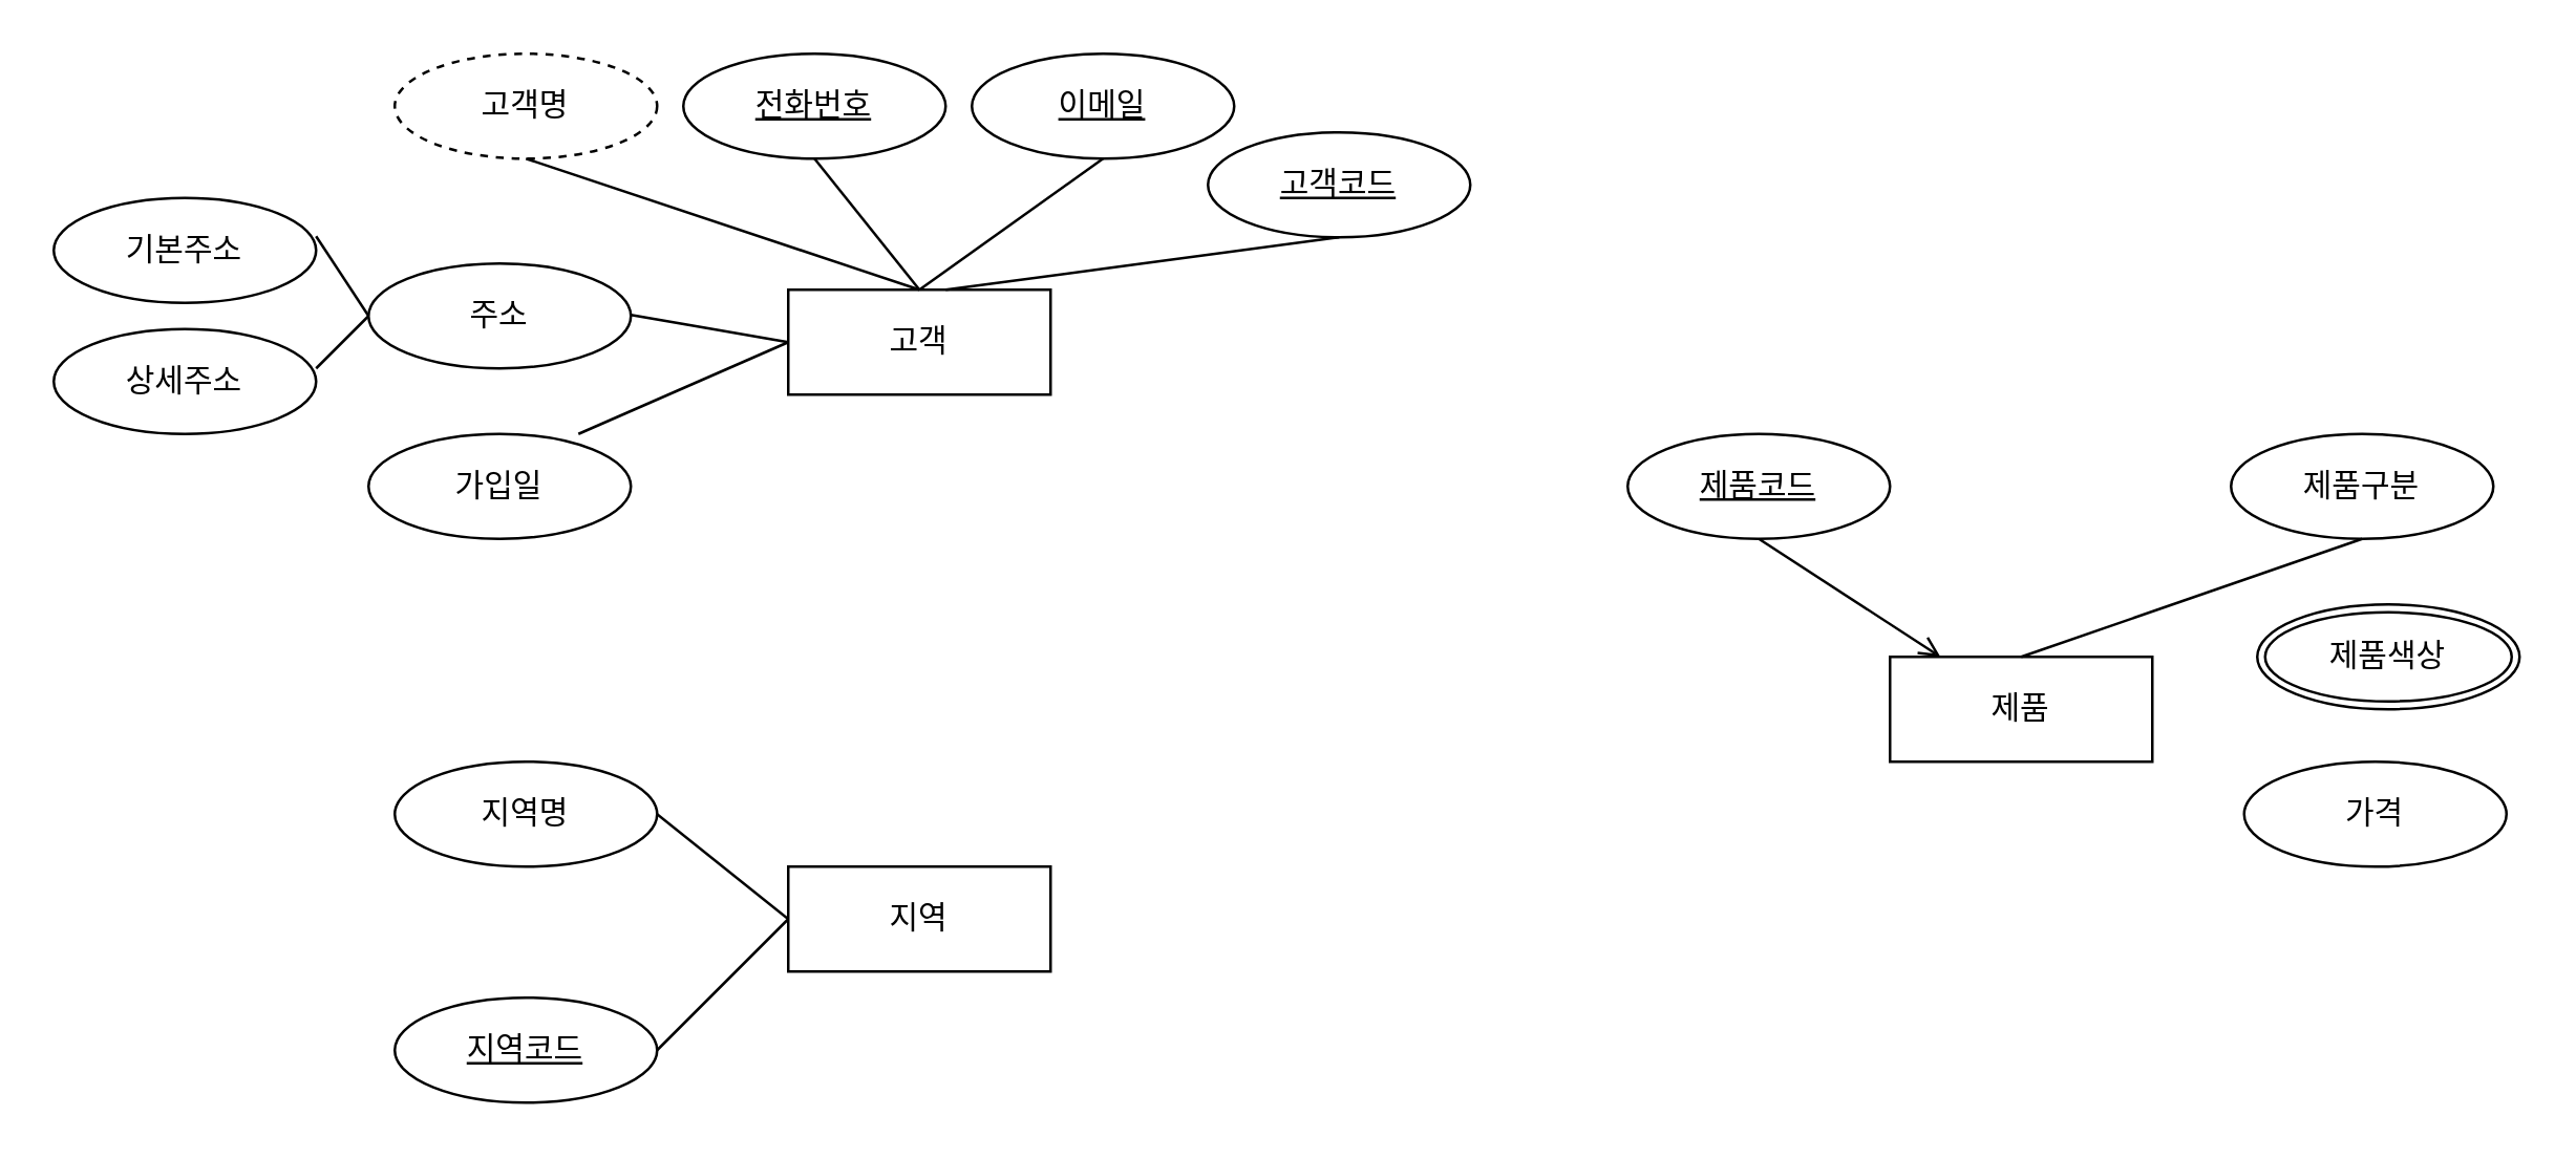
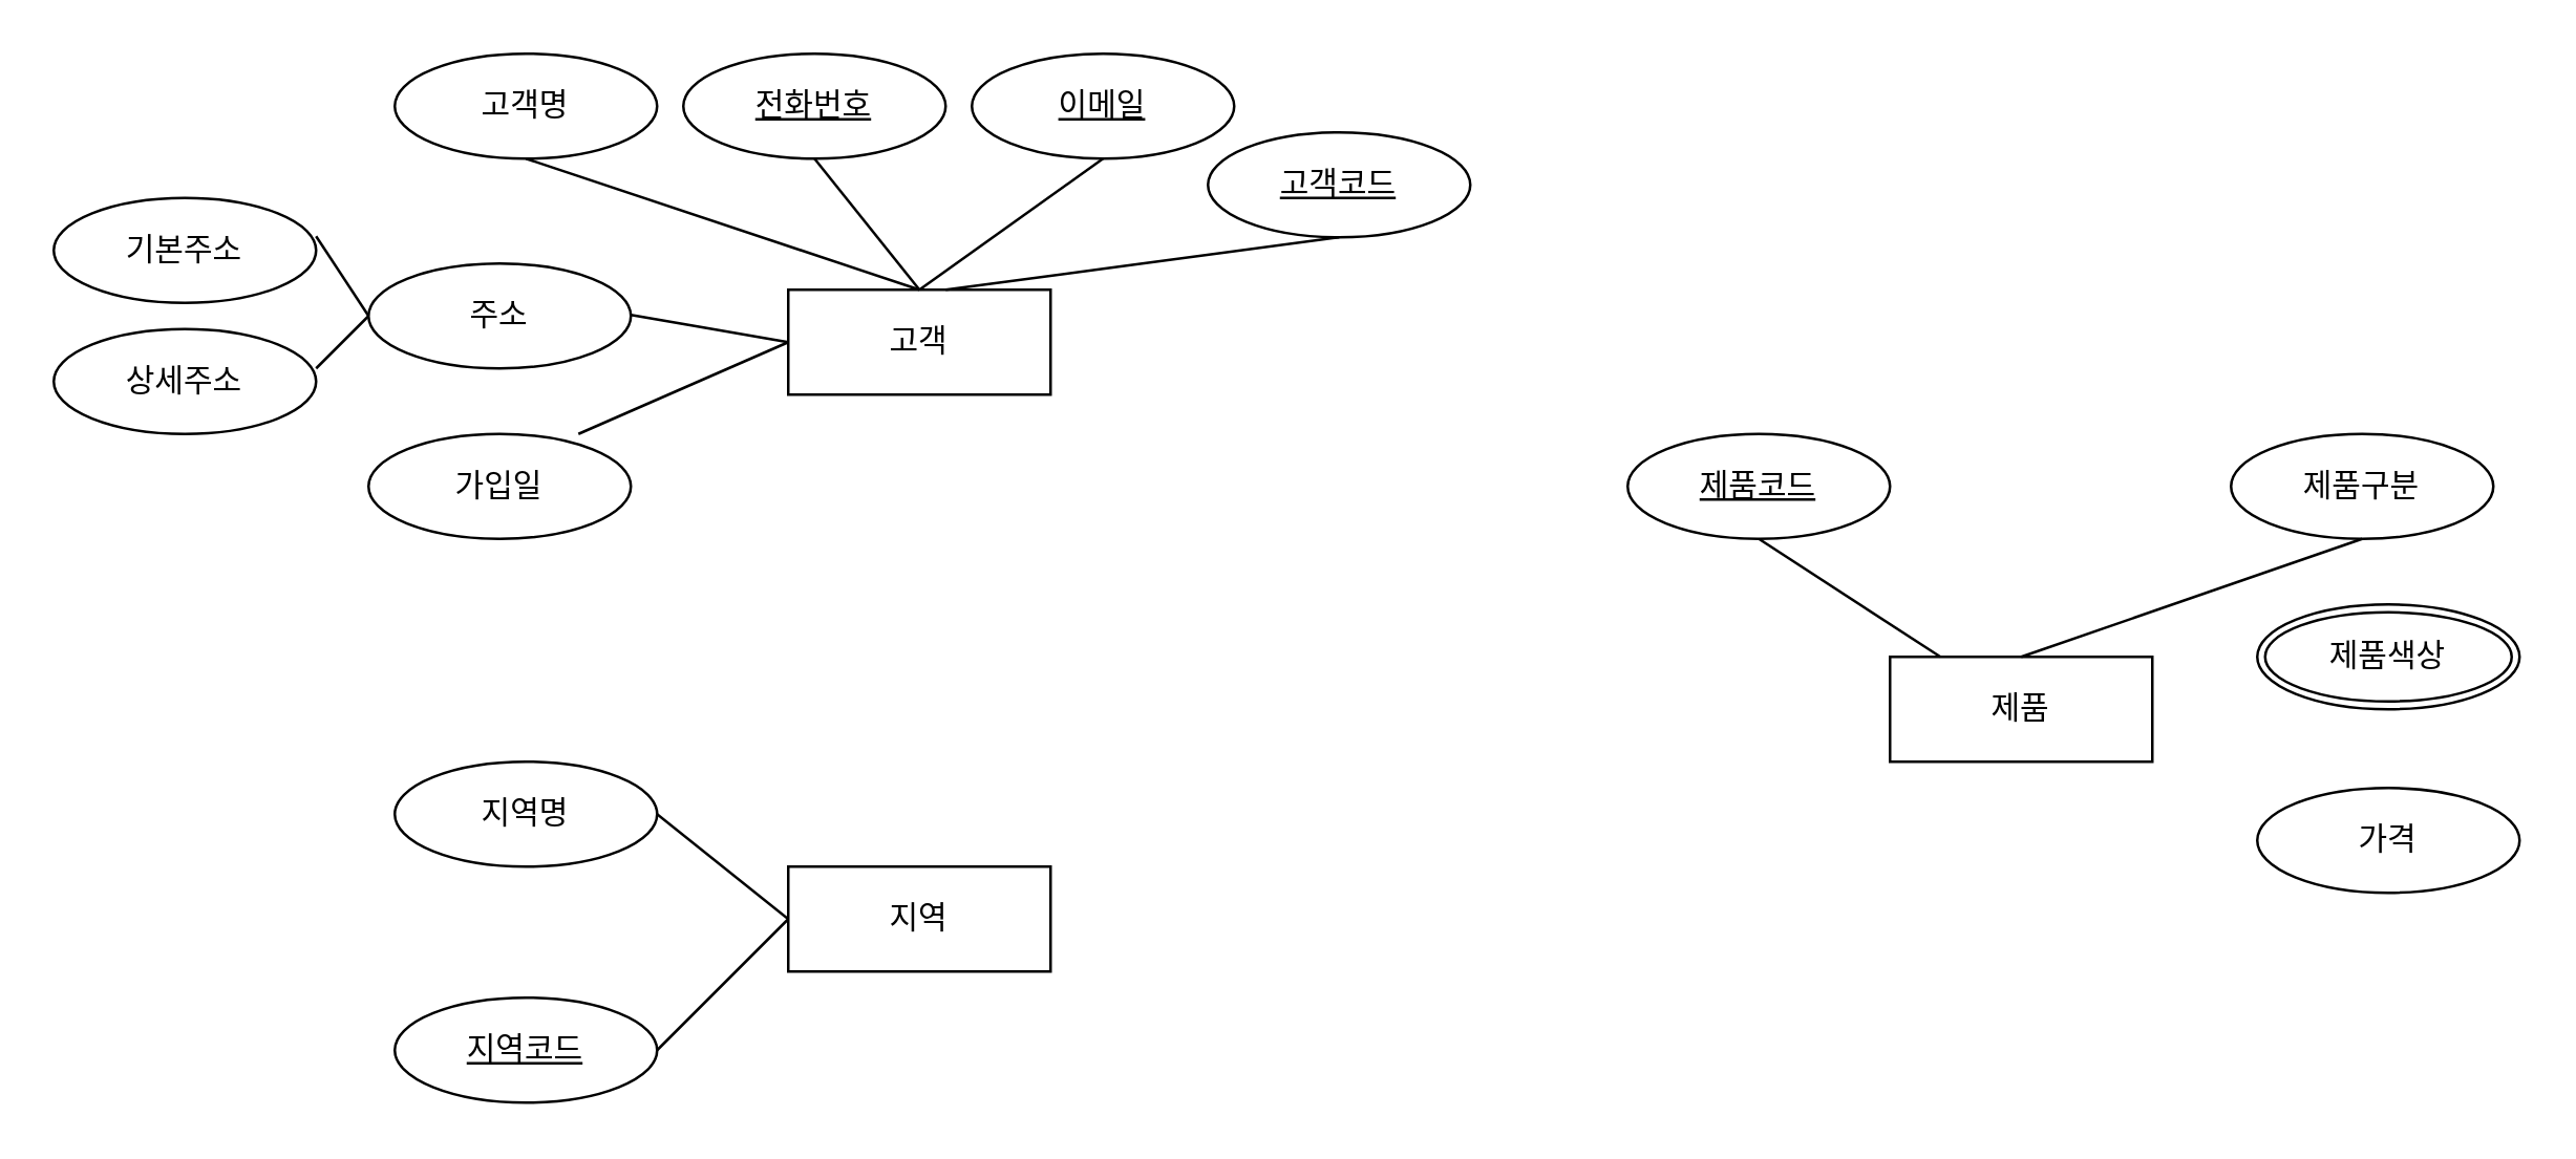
  <mxCell id="0" />
  <mxCell id="1" parent="0" />
  <mxCell id="2" value="고객" style="whiteSpace=wrap;html=1;align=center;" parent="1" vertex="1"><mxGeometry x="300" y="110" width="100" height="40" as="geometry" /></mxCell>
- <mxCell id="3" value="고객명" style="ellipse;whiteSpace=wrap;html=1;align=center;dashed=1;" parent="1" vertex="1"><mxGeometry x="150" y="20" width="100" height="40" as="geometry" /></mxCell>
+ <mxCell id="3" value="고객명" style="ellipse;whiteSpace=wrap;html=1;align=center;" parent="1" vertex="1"><mxGeometry x="150" y="20" width="100" height="40" as="geometry" /></mxCell>
  <mxCell id="4" value="" style="endArrow=none;html=1;rounded=0;exitX=0.5;exitY=0;exitDx=0;exitDy=0;entryX=0.5;entryY=1;entryDx=0;entryDy=0;" parent="1" source="2" target="3" edge="1"><mxGeometry relative="1" as="geometry"><mxPoint x="360" y="170" as="sourcePoint" /><mxPoint x="520" y="170" as="targetPoint" /></mxGeometry></mxCell>
  <mxCell id="5" value="전화번호" style="ellipse;whiteSpace=wrap;html=1;align=center;fontStyle=4;" parent="1" vertex="1"><mxGeometry x="260" y="20" width="100" height="40" as="geometry" /></mxCell>
  <mxCell id="6" value="이메일" style="ellipse;whiteSpace=wrap;html=1;align=center;fontStyle=4;" parent="1" vertex="1"><mxGeometry x="370" y="20" width="100" height="40" as="geometry" /></mxCell>
  <mxCell id="7" value="" style="endArrow=none;html=1;rounded=0;entryX=0.5;entryY=1;entryDx=0;entryDy=0;" parent="1" target="6" edge="1"><mxGeometry relative="1" as="geometry"><mxPoint x="350" y="110" as="sourcePoint" /><mxPoint x="510" y="110" as="targetPoint" /></mxGeometry></mxCell>
  <mxCell id="8" value="고객코드" style="ellipse;whiteSpace=wrap;html=1;align=center;fontStyle=4;" parent="1" vertex="1"><mxGeometry x="460" y="50" width="100" height="40" as="geometry" /></mxCell>
  <mxCell id="9" value="" style="endArrow=none;html=1;rounded=0;entryX=0.5;entryY=1;entryDx=0;entryDy=0;" parent="1" target="5" edge="1"><mxGeometry relative="1" as="geometry"><mxPoint x="350" y="110" as="sourcePoint" /><mxPoint x="510" y="110" as="targetPoint" /></mxGeometry></mxCell>
  <mxCell id="10" value="" style="endArrow=none;html=1;rounded=0;entryX=0.5;entryY=1;entryDx=0;entryDy=0;" parent="1" target="8" edge="1"><mxGeometry relative="1" as="geometry"><mxPoint x="360" y="110" as="sourcePoint" /><mxPoint x="520" y="110" as="targetPoint" /></mxGeometry></mxCell>
  <mxCell id="11" value="주소" style="ellipse;whiteSpace=wrap;html=1;align=center;" parent="1" vertex="1"><mxGeometry x="140" y="100" width="100" height="40" as="geometry" /></mxCell>
  <mxCell id="12" value="" style="endArrow=none;html=1;rounded=0;entryX=0;entryY=0.5;entryDx=0;entryDy=0;" parent="1" target="2" edge="1"><mxGeometry relative="1" as="geometry"><mxPoint x="240" y="119.58" as="sourcePoint" /><mxPoint x="400" y="119.58" as="targetPoint" /></mxGeometry></mxCell>
  <mxCell id="13" value="기본주소" style="ellipse;whiteSpace=wrap;html=1;align=center;" parent="1" vertex="1"><mxGeometry x="20" y="75" width="100" height="40" as="geometry" /></mxCell>
  <mxCell id="14" value="상세주소" style="ellipse;whiteSpace=wrap;html=1;align=center;" parent="1" vertex="1"><mxGeometry x="20" y="125" width="100" height="40" as="geometry" /></mxCell>
  <mxCell id="15" value="" style="endArrow=none;html=1;rounded=0;entryX=0;entryY=0.5;entryDx=0;entryDy=0;" parent="1" target="11" edge="1"><mxGeometry relative="1" as="geometry"><mxPoint y="89.58" as="sourcePoint" x="120" /><mxPoint x="280" y="89.58" as="targetPoint" /></mxGeometry></mxCell>
  <mxCell id="16" value="" style="endArrow=none;html=1;rounded=0;entryX=0;entryY=0.5;entryDx=0;entryDy=0;" parent="1" target="11" edge="1"><mxGeometry relative="1" as="geometry"><mxPoint y="140" as="sourcePoint" x="120" /><mxPoint x="280" y="140" as="targetPoint" /></mxGeometry></mxCell>
  <mxCell id="17" value="가입일" style="ellipse;whiteSpace=wrap;html=1;align=center;" parent="1" vertex="1"><mxGeometry x="140" y="165" width="100" height="40" as="geometry" /></mxCell>
  <mxCell id="18" value="" style="endArrow=none;html=1;rounded=0;entryX=0;entryY=0.5;entryDx=0;entryDy=0;" parent="1" target="2" edge="1"><mxGeometry relative="1" as="geometry"><mxPoint x="220" y="165" as="sourcePoint" /><mxPoint x="380" y="165" as="targetPoint" /></mxGeometry></mxCell>
  <mxCell id="19" value="지역" style="whiteSpace=wrap;html=1;align=center;" vertex="1" parent="1"><mxGeometry x="300" y="330" width="100" height="40" as="geometry" /></mxCell>
  <mxCell id="20" value="지역명" style="ellipse;whiteSpace=wrap;html=1;align=center;" vertex="1" parent="1"><mxGeometry x="150" y="290" width="100" height="40" as="geometry" /></mxCell>
  <mxCell id="21" value="" style="endArrow=none;html=1;rounded=0;entryX=0;entryY=0.5;entryDx=0;entryDy=0;exitX=1;exitY=0.5;exitDx=0;exitDy=0;" edge="1" parent="1" source="20" target="19"><mxGeometry relative="1" as="geometry"><mxPoint x="250" y="355" as="sourcePoint" /><mxPoint x="330" y="320" as="targetPoint" /></mxGeometry></mxCell>
  <mxCell id="22" value="" style="endArrow=none;html=1;rounded=0;entryX=0;entryY=0.5;entryDx=0;entryDy=0;exitX=1;exitY=0.5;exitDx=0;exitDy=0;" edge="1" parent="1" source="24" target="19"><mxGeometry relative="1" as="geometry"><mxPoint x="250" y="394.5" as="sourcePoint" /><mxPoint x="410" y="394.5" as="targetPoint" /></mxGeometry></mxCell>
  <mxCell id="23" value="제품" style="whiteSpace=wrap;html=1;align=center;" vertex="1" parent="1"><mxGeometry x="720" y="250" width="100" height="40" as="geometry" /></mxCell>
  <mxCell id="24" value="지역코드" style="ellipse;whiteSpace=wrap;html=1;align=center;fontStyle=4;" vertex="1" parent="1"><mxGeometry x="150" y="380" width="100" height="40" as="geometry" /></mxCell>
  <mxCell id="25" value="제품코드" style="ellipse;whiteSpace=wrap;html=1;align=center;fontStyle=4;" vertex="1" parent="1"><mxGeometry x="620" y="165" width="100" height="40" as="geometry" /></mxCell>
- <mxCell id="26" value="" style="endArrow=open;html=1;rounded=0;exitX=0.5;exitY=1;exitDx=0;exitDy=0;" edge="1" parent="1" source="25" target="23"><mxGeometry relative="1" as="geometry"><mxPoint x="610" y="250" as="sourcePoint" /><mxPoint x="770" y="250" as="targetPoint" /></mxGeometry></mxCell>
+ <mxCell id="26" value="" style="endArrow=none;html=1;rounded=0;exitX=0.5;exitY=1;exitDx=0;exitDy=0;" edge="1" parent="1" source="25" target="23"><mxGeometry relative="1" as="geometry"><mxPoint x="610" y="250" as="sourcePoint" /><mxPoint x="770" y="250" as="targetPoint" /></mxGeometry></mxCell>
  <mxCell id="27" value="제품구분" style="ellipse;whiteSpace=wrap;html=1;align=center;" vertex="1" parent="1"><mxGeometry x="850" y="165" width="100" height="40" as="geometry" /></mxCell>
  <mxCell id="28" value="" style="endArrow=none;html=1;rounded=0;entryX=0.5;entryY=1;entryDx=0;entryDy=0;" edge="1" parent="1" target="27"><mxGeometry relative="1" as="geometry"><mxPoint x="770" y="250" as="sourcePoint" /><mxPoint x="940" y="250" as="targetPoint" /></mxGeometry></mxCell>
- <mxCell id="29" value="가격" style="ellipse;whiteSpace=wrap;html=1;align=center;" vertex="1" parent="1"><mxGeometry x="855" y="290" width="100" height="40" as="geometry" /></mxCell>
+ <mxCell id="29" value="가격" style="ellipse;whiteSpace=wrap;html=1;align=center;" vertex="1" parent="1"><mxGeometry x="860" y="300" width="100" height="40" as="geometry" /></mxCell>
  <mxCell id="30" value="제품색상" style="ellipse;shape=doubleEllipse;margin=3;whiteSpace=wrap;html=1;align=center;" vertex="1" parent="1"><mxGeometry x="860" y="230" width="100" height="40" as="geometry" /></mxCell>
